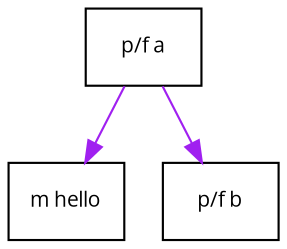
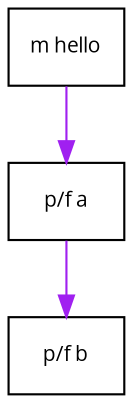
  digraph {
    fontname="Open Sans"
    fontsize=10
    node [fontname="Open Sans" fontsize=10 shape=box]
    edge [color=purple fontname="Open Sans" fontsize=10]
    n1 [label="m hello"]
    n2 [label="p/f a"]
    n3 [label="p/f b"]
-   n2 -> n1
+   n1 -> n2
    n2 -> n3
  }
